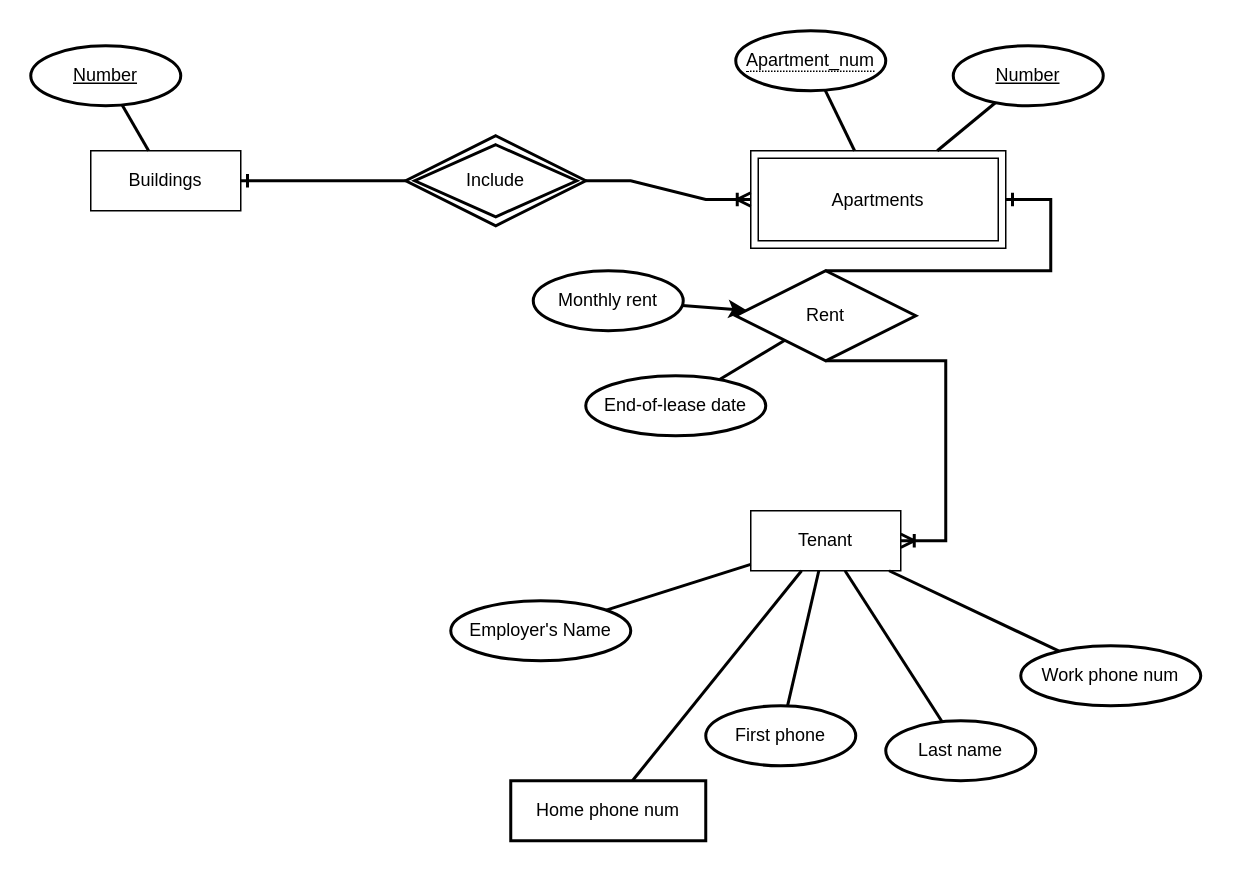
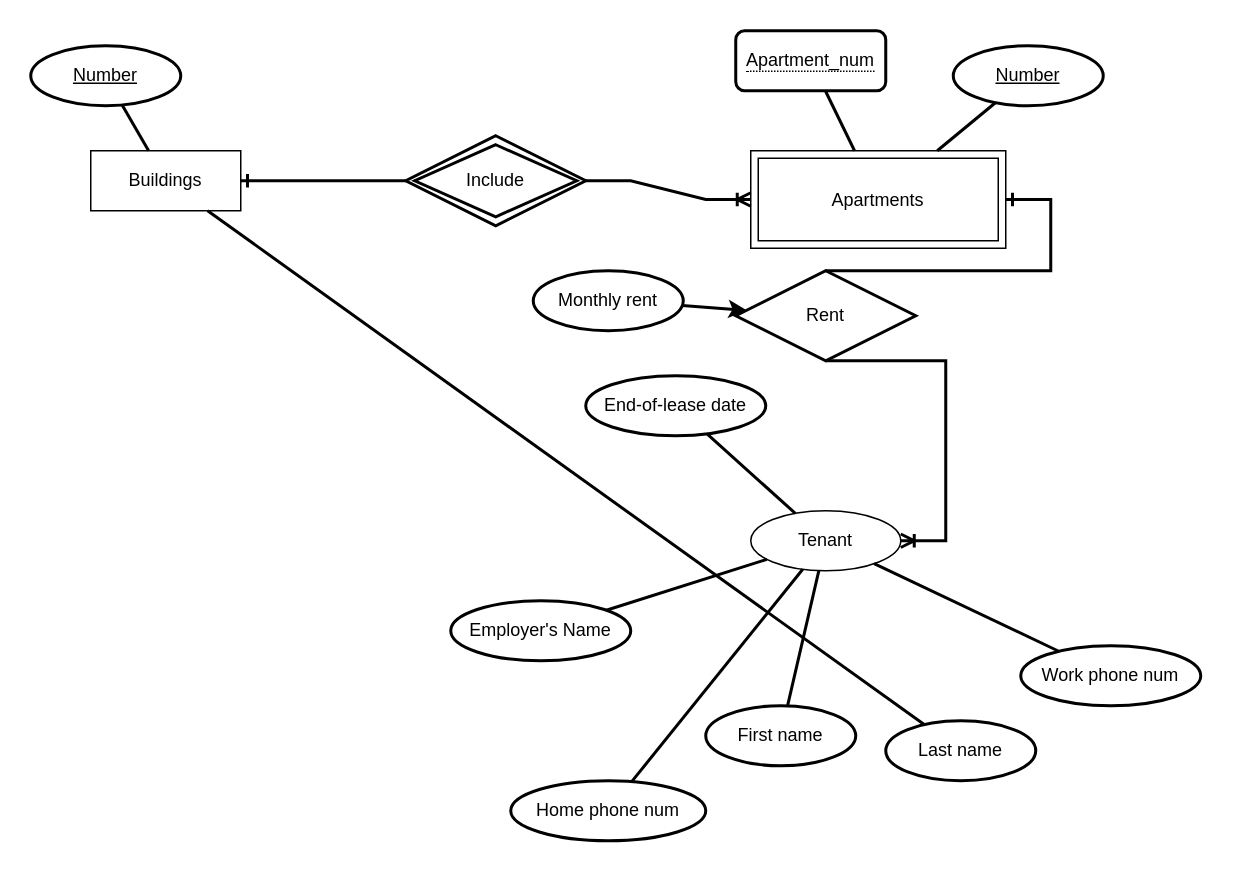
  <mxCell id="0" />
  <mxCell id="1" parent="0" />
- <mxCell id="2" value="Tenant" style="whiteSpace=wrap;html=1;align=center;" vertex="1" parent="1"><mxGeometry x="500" y="340" width="100" height="40" as="geometry" /></mxCell>
+ <mxCell id="2" value="Tenant" style="ellipse;whiteSpace=wrap;html=1;align=center;" vertex="1" parent="1"><mxGeometry x="500" y="340" width="100" height="40" as="geometry" /></mxCell>
  <mxCell id="3" value="Buildings" style="whiteSpace=wrap;html=1;align=center;" vertex="1" parent="1"><mxGeometry x="60" y="100" width="100" height="40" as="geometry" /></mxCell>
  <mxCell id="4" value="Apartments" style="shape=ext;margin=3;double=1;whiteSpace=wrap;html=1;align=center;strokeColor=#000000;" vertex="1" parent="1"><mxGeometry x="500" y="100" width="170" height="65" as="geometry" /></mxCell>
  <mxCell id="5" value="Rent" style="shape=rhombus;perimeter=rhombusPerimeter;whiteSpace=wrap;html=1;align=center;strokeColor=#000000;strokeWidth=2;fillColor=#FFFFFF;" vertex="1" parent="1"><mxGeometry x="490" y="180" width="120" height="60" as="geometry" /></mxCell>
  <mxCell id="6" value="Include" style="shape=rhombus;double=1;perimeter=rhombusPerimeter;whiteSpace=wrap;html=1;align=center;strokeColor=#000000;strokeWidth=2;fillColor=#FFFFFF;" vertex="1" parent="1"><mxGeometry x="270" y="90" width="120" height="60" as="geometry" /></mxCell>
  <mxCell id="7" value="" style="edgeStyle=entityRelationEdgeStyle;fontSize=12;html=1;endArrow=ERone;endFill=1;rounded=0;entryX=1;entryY=0.5;entryDx=0;entryDy=0;strokeWidth=2;" edge="1" parent="1" source="6" target="3"><mxGeometry width="100" height="100" relative="1" as="geometry"><mxPoint x="310" y="200" as="sourcePoint" /><mxPoint x="410" y="100" as="targetPoint" /></mxGeometry></mxCell>
  <mxCell id="8" value="" style="edgeStyle=entityRelationEdgeStyle;fontSize=12;html=1;endArrow=ERoneToMany;rounded=0;exitX=1;exitY=0.5;exitDx=0;exitDy=0;strokeWidth=2;" edge="1" parent="1" source="6" target="4"><mxGeometry width="100" height="100" relative="1" as="geometry"><mxPoint x="310" y="200" as="sourcePoint" /><mxPoint x="410" y="100" as="targetPoint" /></mxGeometry></mxCell>
  <mxCell id="9" value="" style="edgeStyle=entityRelationEdgeStyle;fontSize=12;html=1;endArrow=ERone;endFill=1;rounded=0;exitX=0.5;exitY=0;exitDx=0;exitDy=0;strokeWidth=2;" edge="1" parent="1" source="5" target="4"><mxGeometry width="100" height="100" relative="1" as="geometry"><mxPoint x="310" y="200" as="sourcePoint" /><mxPoint x="410" y="100" as="targetPoint" /></mxGeometry></mxCell>
  <mxCell id="10" value="" style="edgeStyle=entityRelationEdgeStyle;fontSize=12;html=1;endArrow=ERoneToMany;rounded=0;exitX=0.5;exitY=1;exitDx=0;exitDy=0;strokeWidth=2;" edge="1" parent="1" source="5" target="2"><mxGeometry width="100" height="100" relative="1" as="geometry"><mxPoint x="310" y="200" as="sourcePoint" /><mxPoint x="410" y="100" as="targetPoint" /></mxGeometry></mxCell>
  <mxCell id="11" value="Number" style="ellipse;whiteSpace=wrap;html=1;align=center;fontStyle=4;strokeColor=#000000;strokeWidth=2;fillColor=#FFFFFF;" vertex="1" parent="1"><mxGeometry x="20" y="30" width="100" height="40" as="geometry" /></mxCell>
- <mxCell id="12" value="&lt;span style=&quot;border-bottom: 1px dotted&quot;&gt;Apartment_num&lt;/span&gt;" style="ellipse;whiteSpace=wrap;html=1;align=center;strokeColor=#000000;strokeWidth=2;fillColor=#FFFFFF;" vertex="1" parent="1"><mxGeometry x="490" y="20" width="100" height="40" as="geometry" /></mxCell>
+ <mxCell id="12" value="&lt;span style=&quot;border-bottom: 1px dotted&quot;&gt;Apartment_num&lt;/span&gt;" style="whiteSpace=wrap;html=1;align=center;strokeColor=#000000;strokeWidth=2;fillColor=#FFFFFF;rounded=1;" vertex="1" parent="1"><mxGeometry x="490" y="20" width="100" height="40" as="geometry" /></mxCell>
  <mxCell id="13" value="Monthly rent" style="ellipse;whiteSpace=wrap;html=1;align=center;strokeColor=#000000;strokeWidth=2;fillColor=#FFFFFF;" vertex="1" parent="1"><mxGeometry x="355" y="180" width="100" height="40" as="geometry" /></mxCell>
  <mxCell id="14" value="End-of-lease date" style="ellipse;whiteSpace=wrap;html=1;align=center;strokeColor=#000000;strokeWidth=2;fillColor=#FFFFFF;" vertex="1" parent="1"><mxGeometry x="390" y="250" width="120" height="40" as="geometry" /></mxCell>
  <mxCell id="15" value="Last name" style="ellipse;whiteSpace=wrap;html=1;align=center;strokeColor=#000000;strokeWidth=2;fillColor=#FFFFFF;" vertex="1" parent="1"><mxGeometry x="590" y="480" width="100" height="40" as="geometry" /></mxCell>
- <mxCell id="16" value="First phone" style="ellipse;whiteSpace=wrap;html=1;align=center;strokeColor=#000000;strokeWidth=2;fillColor=#FFFFFF;" vertex="1" parent="1"><mxGeometry x="470" y="470" width="100" height="40" as="geometry" /></mxCell>
- <mxCell id="17" value="" style="endArrow=none;html=1;rounded=0;strokeWidth=2;" edge="1" parent="1" source="14" target="5"><mxGeometry relative="1" as="geometry"><mxPoint x="270" y="140" as="sourcePoint" /><mxPoint x="430" y="140" as="targetPoint" /></mxGeometry></mxCell>
+ <mxCell id="16" value="First name" style="ellipse;whiteSpace=wrap;html=1;align=center;strokeColor=#000000;strokeWidth=2;fillColor=#FFFFFF;" vertex="1" parent="1"><mxGeometry x="470" y="470" width="100" height="40" as="geometry" /></mxCell>
+ <mxCell id="17" value="" style="endArrow=none;html=1;rounded=0;strokeWidth=2;" edge="1" parent="1" source="14" target="2"><mxGeometry relative="1" as="geometry"><mxPoint x="270" y="140" as="sourcePoint" /><mxPoint x="430" y="140" as="targetPoint" /></mxGeometry></mxCell>
  <mxCell id="18" value="" style="endArrow=classic;html=1;rounded=0;strokeWidth=2;" edge="1" parent="1" source="13" target="5"><mxGeometry relative="1" as="geometry"><mxPoint x="270" y="140" as="sourcePoint" /><mxPoint x="430" y="140" as="targetPoint" /></mxGeometry></mxCell>
  <mxCell id="19" value="Employer's Name" style="ellipse;whiteSpace=wrap;html=1;align=center;strokeColor=#000000;strokeWidth=2;fillColor=#FFFFFF;" vertex="1" parent="1"><mxGeometry x="300" y="400" width="120" height="40" as="geometry" /></mxCell>
- <mxCell id="20" value="Home phone num" style="whiteSpace=wrap;html=1;align=center;strokeColor=#000000;strokeWidth=2;fillColor=#FFFFFF;rounded=0;" vertex="1" parent="1"><mxGeometry x="340" y="520" width="130" height="40" as="geometry" /></mxCell>
+ <mxCell id="20" value="Home phone num" style="ellipse;whiteSpace=wrap;html=1;align=center;strokeColor=#000000;strokeWidth=2;fillColor=#FFFFFF;" vertex="1" parent="1"><mxGeometry x="340" y="520" width="130" height="40" as="geometry" /></mxCell>
  <mxCell id="21" value="Work phone num" style="ellipse;whiteSpace=wrap;html=1;align=center;strokeColor=#000000;strokeWidth=2;fillColor=#FFFFFF;" vertex="1" parent="1"><mxGeometry x="680" y="430" width="120" height="40" as="geometry" /></mxCell>
  <mxCell id="22" value="" style="endArrow=none;html=1;rounded=0;strokeWidth=2;" edge="1" parent="1" source="16" target="2"><mxGeometry relative="1" as="geometry"><mxPoint x="270" y="320" as="sourcePoint" /><mxPoint x="430" y="320" as="targetPoint" /></mxGeometry></mxCell>
  <mxCell id="23" value="" style="endArrow=none;html=1;rounded=0;strokeWidth=2;" edge="1" parent="1" source="19" target="2"><mxGeometry relative="1" as="geometry"><mxPoint x="270" y="320" as="sourcePoint" /><mxPoint x="430" y="320" as="targetPoint" /></mxGeometry></mxCell>
  <mxCell id="24" value="" style="endArrow=none;html=1;rounded=0;strokeWidth=2;" edge="1" parent="1" source="20" target="2"><mxGeometry relative="1" as="geometry"><mxPoint x="270" y="320" as="sourcePoint" /><mxPoint x="430" y="320" as="targetPoint" /></mxGeometry></mxCell>
- <mxCell id="25" value="" style="endArrow=none;html=1;rounded=0;strokeWidth=2;" edge="1" parent="1" source="15" target="2"><mxGeometry relative="1" as="geometry"><mxPoint x="270" y="320" as="sourcePoint" /><mxPoint x="430" y="320" as="targetPoint" /></mxGeometry></mxCell>
+ <mxCell id="25" value="" style="endArrow=none;html=1;rounded=0;strokeWidth=2;" edge="1" parent="1" source="15" target="3"><mxGeometry relative="1" as="geometry"><mxPoint x="270" y="320" as="sourcePoint" /><mxPoint x="430" y="320" as="targetPoint" /></mxGeometry></mxCell>
  <mxCell id="26" value="" style="endArrow=none;html=1;rounded=0;strokeWidth=2;" edge="1" parent="1" source="21" target="2"><mxGeometry relative="1" as="geometry"><mxPoint x="270" y="320" as="sourcePoint" /><mxPoint x="430" y="320" as="targetPoint" /></mxGeometry></mxCell>
  <mxCell id="27" value="" style="endArrow=none;html=1;rounded=0;strokeWidth=2;" edge="1" parent="1" source="11" target="3"><mxGeometry relative="1" as="geometry"><mxPoint x="270" y="140" as="sourcePoint" /><mxPoint x="430" y="140" as="targetPoint" /></mxGeometry></mxCell>
  <mxCell id="28" value="" style="endArrow=none;html=1;rounded=0;strokeWidth=2;" edge="1" parent="1" source="4" target="12"><mxGeometry relative="1" as="geometry"><mxPoint x="270" y="280" as="sourcePoint" /><mxPoint x="430" y="280" as="targetPoint" /></mxGeometry></mxCell>
  <mxCell id="29" value="Number" style="ellipse;whiteSpace=wrap;html=1;align=center;fontStyle=4;strokeColor=#000000;strokeWidth=2;fillColor=#FFFFFF;" vertex="1" parent="1"><mxGeometry x="635" y="30" width="100" height="40" as="geometry" /></mxCell>
  <mxCell id="30" value="" style="endArrow=none;html=1;rounded=0;strokeWidth=2;" edge="1" parent="1" source="4" target="29"><mxGeometry relative="1" as="geometry"><mxPoint x="325" y="230" as="sourcePoint" /><mxPoint x="485" y="230" as="targetPoint" /></mxGeometry></mxCell>
